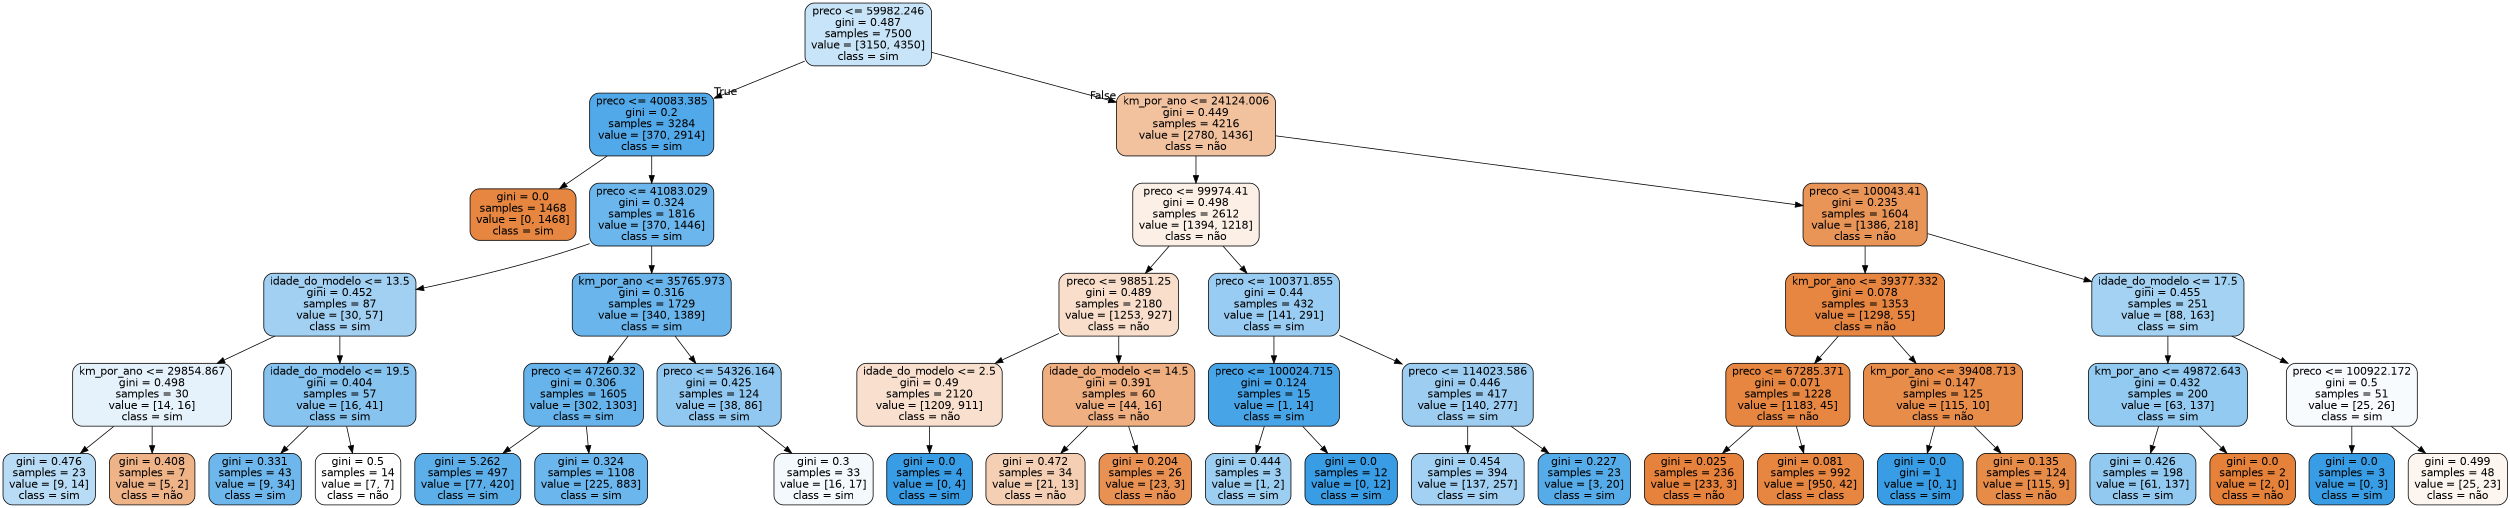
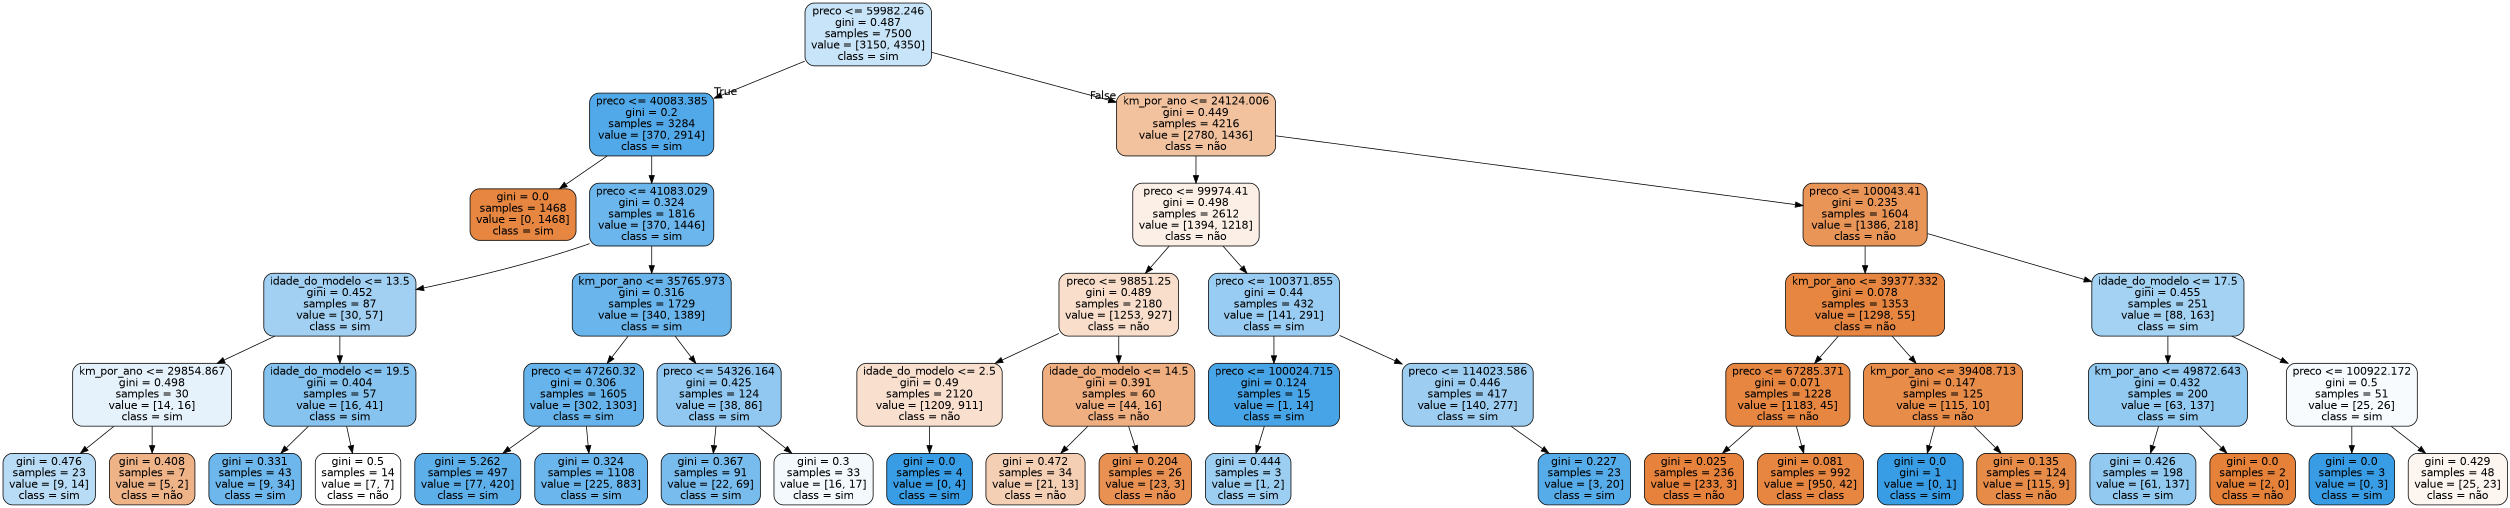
  digraph {
    node [color=black fillcolor="#399de5ff" fontname=helvetica shape=box style="filled, rounded"]
    edge [fontname=helvetica]
    n1 [fillcolor="#399de546" label="preco <= 59982.246\ngini = 0.487\nsamples = 7500\nvalue = [3150, 4350]\nclass = sim"]
    n2 [fillcolor="#399de5df" label="preco <= 40083.385\ngini = 0.2\nsamples = 3284\nvalue = [370, 2914]\nclass = sim"]
    n3 [fillcolor="#e581397b" label="km_por_ano <= 24124.006\ngini = 0.449\nsamples = 4216\nvalue = [2780, 1436]\nclass = não"]
    n4 [fillcolor="#e58139f4" label="gini = 0.0\nsamples = 1468\nvalue = [0, 1468]\nclass = sim"]
    n5 [fillcolor="#399de5be" label="preco <= 41083.029\ngini = 0.324\nsamples = 1816\nvalue = [370, 1446]\nclass = sim"]
    n6 [fillcolor="#e5813920" label="preco <= 99974.41\ngini = 0.498\nsamples = 2612\nvalue = [1394, 1218]\nclass = não"]
    n7 [fillcolor="#e58139d7" label="preco <= 100043.41\ngini = 0.235\nsamples = 1604\nvalue = [1386, 218]\nclass = não"]
    n8 [fillcolor="#399de579" label="idade_do_modelo <= 13.5\ngini = 0.452\nsamples = 87\nvalue = [30, 57]\nclass = sim"]
    n9 [fillcolor="#399de5c1" label="km_por_ano <= 35765.973\ngini = 0.316\nsamples = 1729\nvalue = [340, 1389]\nclass = sim"]
    n10 [fillcolor="#399de520" label="km_por_ano <= 29854.867\ngini = 0.498\nsamples = 30\nvalue = [14, 16]\nclass = sim"]
    n11 [fillcolor="#399de59b" label="idade_do_modelo <= 19.5\ngini = 0.404\nsamples = 57\nvalue = [16, 41]\nclass = sim"]
    n12 [fillcolor="#399de5c4" label="preco <= 47260.32\ngini = 0.306\nsamples = 1605\nvalue = [302, 1303]\nclass = sim"]
    n13 [fillcolor="#399de58e" label="preco <= 54326.164\ngini = 0.425\nsamples = 124\nvalue = [38, 86]\nclass = sim"]
    n14 [fillcolor="#399de55b" label="gini = 0.476\nsamples = 23\nvalue = [9, 14]\nclass = sim"]
    n15 [fillcolor="#e5813999" label="gini = 0.408\nsamples = 7\nvalue = [5, 2]\nclass = não"]
    n16 [fillcolor="#399de5bb" label="gini = 0.331\nsamples = 43\nvalue = [9, 34]\nclass = sim"]
    n17 [fillcolor="#e5813900" label="gini = 0.5\nsamples = 14\nvalue = [7, 7]\nclass = não"]
    n18 [fillcolor="#399de5d0" label="gini = 5.262\nsamples = 497\nvalue = [77, 420]\nclass = sim"]
    n19 [fillcolor="#399de5be" label="gini = 0.324\nsamples = 1108\nvalue = [225, 883]\nclass = sim"]
+   n20 [fillcolor="#399de5ae" label="gini = 0.367\nsamples = 91\nvalue = [22, 69]\nclass = sim"]
    n21 [fillcolor="#399de50f" label="gini = 0.3\nsamples = 33\nvalue = [16, 17]\nclass = sim"]
    n22 [fillcolor="#e5813942" label="preco <= 98851.25\ngini = 0.489\nsamples = 2180\nvalue = [1253, 927]\nclass = não"]
    n23 [fillcolor="#399de583" label="preco <= 100371.855\ngini = 0.44\nsamples = 432\nvalue = [141, 291]\nclass = sim"]
    n24 [fillcolor="#e58139f4" label="km_por_ano <= 39377.332\ngini = 0.078\nsamples = 1353\nvalue = [1298, 55]\nclass = não"]
    n25 [fillcolor="#399de575" label="idade_do_modelo <= 17.5\ngini = 0.455\nsamples = 251\nvalue = [88, 163]\nclass = sim"]
    n26 [fillcolor="#e581393f" label="idade_do_modelo <= 2.5\ngini = 0.49\nsamples = 2120\nvalue = [1209, 911]\nclass = não"]
    n27 [fillcolor="#e58139a2" label="idade_do_modelo <= 14.5\ngini = 0.391\nsamples = 60\nvalue = [44, 16]\nclass = não"]
    n28 [fillcolor="#399de5ed" label="preco <= 100024.715\ngini = 0.124\nsamples = 15\nvalue = [1, 14]\nclass = sim"]
    n29 [fillcolor="#399de57e" label="preco <= 114023.586\ngini = 0.446\nsamples = 417\nvalue = [140, 277]\nclass = sim"]
    n30 [label="gini = 0.0\nsamples = 4\nvalue = [0, 4]\nclass = sim"]
    n31 [fillcolor="#e5813961" label="gini = 0.472\nsamples = 34\nvalue = [21, 13]\nclass = não"]
    n32 [fillcolor="#e58139de" label="gini = 0.204\nsamples = 26\nvalue = [23, 3]\nclass = não"]
    n33 [fillcolor="#399de57f" label="gini = 0.444\nsamples = 3\nvalue = [1, 2]\nclass = sim"]
-   n34 [label="gini = 0.0\nsamples = 12\nvalue = [0, 12]\nclass = sim"]
-   n35 [fillcolor="#399de577" label="gini = 0.454\nsamples = 394\nvalue = [137, 257]\nclass = sim"]
    n36 [fillcolor="#399de5d9" label="gini = 0.227\nsamples = 23\nvalue = [3, 20]\nclass = sim"]
    n37 [fillcolor="#e58139f5" label="preco <= 67285.371\ngini = 0.071\nsamples = 1228\nvalue = [1183, 45]\nclass = não"]
    n38 [fillcolor="#e58139e9" label="km_por_ano <= 39408.713\ngini = 0.147\nsamples = 125\nvalue = [115, 10]\nclass = não"]
    n39 [fillcolor="#399de58a" label="km_por_ano <= 49872.643\ngini = 0.432\nsamples = 200\nvalue = [63, 137]\nclass = sim"]
    n40 [fillcolor="#399de50a" label="preco <= 100922.172\ngini = 0.5\nsamples = 51\nvalue = [25, 26]\nclass = sim"]
    n41 [fillcolor="#e58139fc" label="gini = 0.025\nsamples = 236\nvalue = [233, 3]\nclass = não"]
    n42 [fillcolor="#e58139f4" label="gini = 0.081\nsamples = 992\nvalue = [950, 42]\nclass = class"]
    n43 [label="gini = 0.0\ngini = 1\nvalue = [0, 1]\nclass = sim"]
    n44 [fillcolor="#e58139eb" label="gini = 0.135\nsamples = 124\nvalue = [115, 9]\nclass = não"]
    n45 [fillcolor="#399de58d" label="gini = 0.426\nsamples = 198\nvalue = [61, 137]\nclass = sim"]
    n46 [fillcolor="#e58139ff" label="gini = 0.0\nsamples = 2\nvalue = [2, 0]\nclass = não"]
    n47 [label="gini = 0.0\nsamples = 3\nvalue = [0, 3]\nclass = sim"]
-   n48 [fillcolor="#e5813914" label="gini = 0.499\nsamples = 48\nvalue = [25, 23]\nclass = não"]
+   n48 [fillcolor="#e5813914" label="gini = 0.429\nsamples = 48\nvalue = [25, 23]\nclass = não"]
    n1 -> n2 [headlabel=True labelangle=45 labeldistance=2.5]
    n1 -> n3 [headlabel=False labelangle=-45 labeldistance=2.5]
    n2 -> n4
    n2 -> n5
    n3 -> n6
    n3 -> n7
    n5 -> n8
    n5 -> n9
    n6 -> n22
    n6 -> n23
    n7 -> n24
    n7 -> n25
    n8 -> n10
    n8 -> n11
    n9 -> n12
    n9 -> n13
    n10 -> n14
    n10 -> n15
    n11 -> n16
    n11 -> n17
    n12 -> n18
    n12 -> n19
+   n13 -> n20
    n13 -> n21
    n22 -> n26
    n22 -> n27
    n23 -> n28
    n23 -> n29
    n24 -> n37
    n24 -> n38
    n25 -> n39
    n25 -> n40
    n26 -> n30
    n27 -> n31
    n27 -> n32
    n28 -> n33
-   n28 -> n34
-   n29 -> n35
    n29 -> n36
    n37 -> n41
    n37 -> n42
    n38 -> n43
    n38 -> n44
    n39 -> n45
    n39 -> n46
    n40 -> n47
    n40 -> n48
  }
